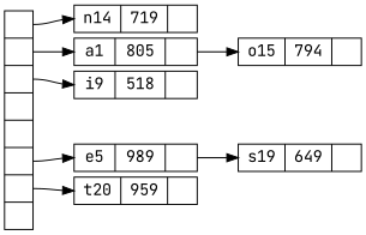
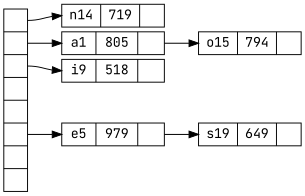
  digraph {
    fontname="JetBrains Mono"
    nodesep=.05
    rankdir=LR
    node [fontname="JetBrains Mono" shape=record]
    edge [fontname="JetBrains Mono" headport=n tailport=p]
    n1 [height=2.67 label="<f0> |<f1> |<f2> |<f3> |<f4> |<f5> |<f6> | " width=0.28]
    n2 [height=0.33 label="{<n> n14 | 719 |<p> }" width=1.50]
    n3 [height=0.33 label="{<n> a1  | 805 |<p> }" width=1.50]
    n4 [height=0.33 label="{<n> i9  | 518 |<p> }" width=1.50]
-   n5 [height=0.33 label="{<n> e5  | 989 |<p> }" width=1.50]
-   n6 [height=0.33 label="{<n> t20 | 959 |<p> }" width=1.50]
+   n5 [height=0.33 label="{<n> e5  | 979 |<p> }" width=1.50]
    n7 [height=0.33 label="{<n> o15 | 794 |<p> }" width=1.50]
    n8 [height=0.33 label="{<n> s19 | 649 |<p> }" width=1.50]
    n1 -> n2 [tailport=f0]
    n1 -> n3 [tailport=f1]
    n1 -> n4 [tailport=f2]
    n1 -> n5 [tailport=f5]
-   n1 -> n6 [tailport=f6]
    n3 -> n7
    n5 -> n8
  }
